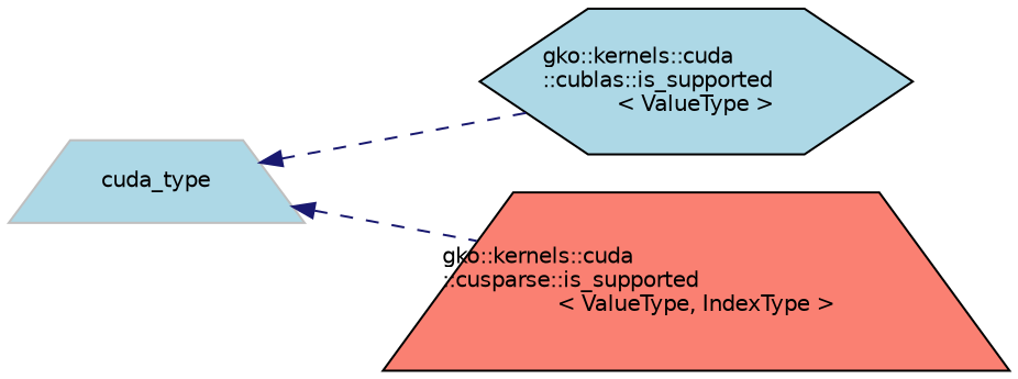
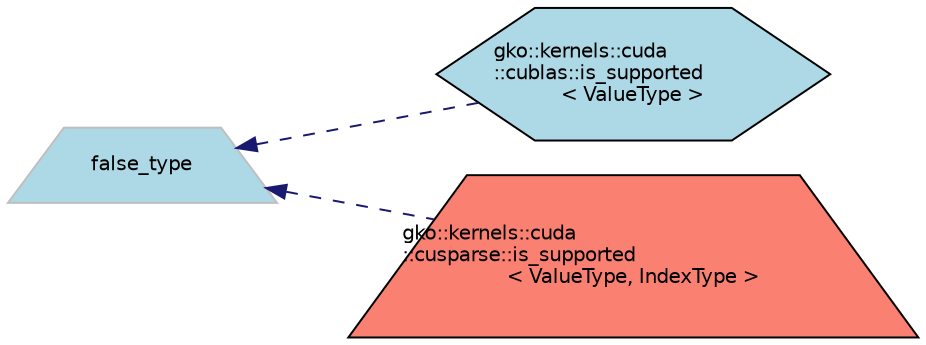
  digraph {
    rankdir=LR
    node [color=black fillcolor=lightblue fontname=Helvetica fontsize=10 shape=trapezium style=filled]
    edge [color=midnightblue dir=back fontname=Helvetica fontsize=10 labelfontname=Helvetica labelfontsize=10 style=dashed]
-   n1 [color=grey75 height=0.2 label=cuda_type width=0.4]
+   n1 [color=grey75 height=0.2 label=false_type width=0.4]
    n2 [height=0.2 label="gko::kernels::cuda\l::cublas::is_supported\l\< ValueType \>" shape=hexagon width=0.4]
    n3 [fillcolor=salmon height=0.2 label="gko::kernels::cuda\l::cusparse::is_supported\l\< ValueType, IndexType \>" width=0.4]
    n1 -> n2
    n1 -> n3
  }
